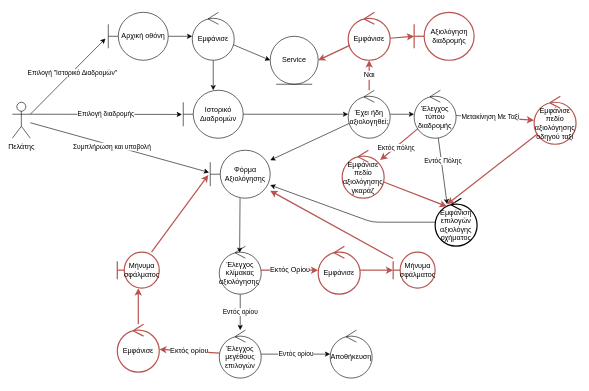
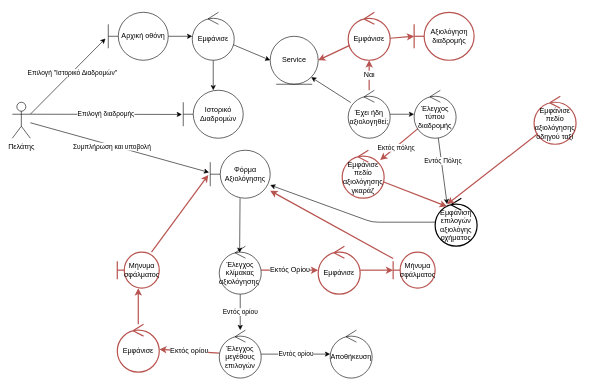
  <mxCell id="0" />
  <mxCell id="1" parent="0" />
  <mxCell id="2" value="" style="edgeStyle=none;html=1;entryX=-0.047;entryY=0.547;entryDx=0;entryDy=0;entryPerimeter=0;exitX=1;exitY=0.333;exitDx=0;exitDy=0;exitPerimeter=0;" parent="1" source="7" target="37" edge="1"><mxGeometry relative="1" as="geometry" /></mxCell>
  <mxCell id="3" value="Επιλογή &quot;Ιστορικό Διαδρομών&quot;" style="edgeLabel;html=1;align=center;verticalAlign=middle;resizable=0;points=[];" parent="2" vertex="1" connectable="0"><mxGeometry x="-0.355" y="-3" relative="1" as="geometry"><mxPoint x="27" y="-31" as="offset" /></mxGeometry></mxCell>
  <mxCell id="4" style="edgeStyle=none;html=1;entryX=-0.02;entryY=0.463;entryDx=0;entryDy=0;entryPerimeter=0;" parent="1" source="7" target="20" edge="1"><mxGeometry relative="1" as="geometry" /></mxCell>
  <mxCell id="5" value="Συμπλήρωση και υποβολή" style="edgeLabel;html=1;align=center;verticalAlign=middle;resizable=0;points=[];" parent="4" vertex="1" connectable="0"><mxGeometry x="-0.088" y="-2" relative="1" as="geometry"><mxPoint as="offset" /></mxGeometry></mxCell>
  <mxCell id="6" value="Επιλογή διαδρομής" style="edgeStyle=none;html=1;exitX=1;exitY=0.333;exitDx=0;exitDy=0;exitPerimeter=0;entryX=-0.022;entryY=0.504;entryDx=0;entryDy=0;entryPerimeter=0;" parent="1" source="7" target="16" edge="1"><mxGeometry relative="1" as="geometry" /></mxCell>
  <mxCell id="7" value="Πελάτης" style="shape=umlActor;verticalLabelPosition=bottom;verticalAlign=top;html=1;" parent="1" vertex="1"><mxGeometry x="20" y="170" width="30" height="60" as="geometry" /></mxCell>
  <mxCell id="8" value="" style="edgeStyle=none;html=1;entryX=0.286;entryY=0.125;entryDx=0;entryDy=0;entryPerimeter=0;" parent="1" source="14" target="18" edge="1"><mxGeometry relative="1" as="geometry"><mxPoint x="1095" y="240" as="targetPoint" /></mxGeometry></mxCell>
  <mxCell id="9" value="Εντός Πόλης" style="edgeLabel;html=1;align=center;verticalAlign=middle;resizable=0;points=[];" parent="8" vertex="1" connectable="0"><mxGeometry x="-0.301" y="2" relative="1" as="geometry"><mxPoint as="offset" /></mxGeometry></mxCell>
  <mxCell id="10" style="edgeStyle=none;html=1;fontSize=12;fillColor=none;strokeColor=#b85450;strokeWidth=2;" parent="1" source="14" target="29" edge="1"><mxGeometry relative="1" as="geometry" /></mxCell>
  <mxCell id="11" value="Εκτός πόλης" style="edgeLabel;html=1;align=center;verticalAlign=middle;resizable=0;points=[];" parent="10" vertex="1" connectable="0"><mxGeometry x="0.177" y="1" relative="1" as="geometry"><mxPoint as="offset" /></mxGeometry></mxCell>
- <mxCell id="12" style="edgeStyle=none;html=1;entryX=0;entryY=0.5;entryDx=0;entryDy=0;entryPerimeter=0;fontSize=12;fillColor=none;strokeColor=#b85450;strokeWidth=2;" parent="1" source="14" target="31" edge="1"><mxGeometry relative="1" as="geometry" /></mxCell>
- <mxCell id="13" value="Μετακίνηση Με Ταξί" style="edgeLabel;html=1;align=center;verticalAlign=middle;resizable=0;points=[];" parent="12" vertex="1" connectable="0"><mxGeometry x="-0.3" relative="1" as="geometry"><mxPoint x="11" as="offset" /></mxGeometry></mxCell>
  <mxCell id="14" value="Έλεγχος τύπου διαδρομής" style="ellipse;shape=umlControl;whiteSpace=wrap;html=1;" parent="1" vertex="1"><mxGeometry x="690" y="150" width="70" height="80" as="geometry" /></mxCell>
- <mxCell id="15" value="" style="edgeStyle=none;html=1;" parent="1" source="16" target="44" edge="1"><mxGeometry relative="1" as="geometry" /></mxCell>
  <mxCell id="16" value="Ιστορικό Διαδρομών" style="shape=umlBoundary;whiteSpace=wrap;html=1;" parent="1" vertex="1"><mxGeometry x="305" y="150" width="100" height="80" as="geometry" /></mxCell>
  <mxCell id="17" value="" style="edgeStyle=none;html=1;" parent="1" source="18" target="20" edge="1"><mxGeometry relative="1" as="geometry"><Array as="points"><mxPoint x="620" y="370" /></Array></mxGeometry></mxCell>
  <mxCell id="18" value="Εμφάνιση επιλογών αξιολόγης οχήματος" style="ellipse;shape=umlControl;whiteSpace=wrap;html=1;fillColor=default;strokeColor=default;strokeWidth=2;" parent="1" vertex="1"><mxGeometry x="725" y="330" width="70" height="80" as="geometry" /></mxCell>
  <mxCell id="19" style="edgeStyle=none;html=1;entryX=0.486;entryY=0.138;entryDx=0;entryDy=0;entryPerimeter=0;" parent="1" source="20" target="23" edge="1"><mxGeometry relative="1" as="geometry" /></mxCell>
  <mxCell id="20" value="Φόρμα Αξιολόγησης" style="shape=umlBoundary;whiteSpace=wrap;html=1;" parent="1" vertex="1"><mxGeometry x="350" y="250" width="100" height="80" as="geometry" /></mxCell>
  <mxCell id="21" value="Εντός ορίου" style="edgeStyle=none;html=1;" parent="1" source="23" target="26" edge="1"><mxGeometry relative="1" as="geometry" /></mxCell>
  <mxCell id="22" value="Εκτός Ορίου" style="edgeStyle=none;html=1;fontSize=12;fillColor=none;strokeColor=#b85450;strokeWidth=2;" parent="1" source="23" target="33" edge="1"><mxGeometry relative="1" as="geometry" /></mxCell>
  <mxCell id="23" value="Έλεγχος κλίμακας αξιολόγησης&amp;nbsp;" style="ellipse;shape=umlControl;whiteSpace=wrap;html=1;" parent="1" vertex="1"><mxGeometry x="365" y="410" width="70" height="80" as="geometry" /></mxCell>
  <mxCell id="24" value="Εντός ορίου" style="edgeStyle=none;html=1;" parent="1" source="26" target="27" edge="1"><mxGeometry relative="1" as="geometry" /></mxCell>
  <mxCell id="25" value="Εκτός ορίου" style="edgeStyle=none;html=1;fontSize=12;fillColor=none;strokeColor=#b85450;strokeWidth=2;" parent="1" source="26" target="35" edge="1"><mxGeometry relative="1" as="geometry" /></mxCell>
  <mxCell id="26" value="Έλεγχος μεγέθους επιλογών" style="ellipse;shape=umlControl;whiteSpace=wrap;html=1;" parent="1" vertex="1"><mxGeometry x="365" y="550" width="70" height="80" as="geometry" /></mxCell>
  <mxCell id="27" value="Αποθήκευση" style="ellipse;shape=umlControl;whiteSpace=wrap;html=1;" parent="1" vertex="1"><mxGeometry x="550" y="550" width="70" height="80" as="geometry" /></mxCell>
  <mxCell id="28" style="edgeStyle=none;html=1;entryX=0.278;entryY=0.17;entryDx=0;entryDy=0;entryPerimeter=0;fontSize=12;fillColor=none;strokeColor=#b85450;strokeWidth=2;" parent="1" source="29" target="18" edge="1"><mxGeometry relative="1" as="geometry"><mxPoint x="950" y="340" as="targetPoint" /></mxGeometry></mxCell>
  <mxCell id="29" value="Εμφάνισε πεδίο αξιολόγησης γκαράζ" style="ellipse;shape=umlControl;whiteSpace=wrap;html=1;strokeColor=#b85450;fillColor=none;strokeWidth=2;" parent="1" vertex="1"><mxGeometry x="570" y="250" width="70" height="80" as="geometry" /></mxCell>
  <mxCell id="30" style="edgeStyle=none;html=1;entryX=0.286;entryY=0.125;entryDx=0;entryDy=0;entryPerimeter=0;fontSize=12;fillColor=none;strokeColor=#b85450;strokeWidth=2;" parent="1" source="31" target="18" edge="1"><mxGeometry relative="1" as="geometry" /></mxCell>
  <mxCell id="31" value="Εμφάνισε πεδίο αξιολόγησης οδηγού ταξί" style="ellipse;shape=umlControl;whiteSpace=wrap;html=1;strokeColor=#b85450;fillColor=none;strokeWidth=2;" parent="1" vertex="1"><mxGeometry x="890" y="160" width="70" height="80" as="geometry" /></mxCell>
  <mxCell id="32" value="" style="edgeStyle=none;html=1;fontSize=12;fillColor=none;strokeColor=#b85450;strokeWidth=2;" parent="1" source="33" target="51" edge="1"><mxGeometry relative="1" as="geometry" /></mxCell>
  <mxCell id="33" value="Εμφάνισε" style="ellipse;shape=umlControl;whiteSpace=wrap;html=1;strokeColor=#b85450;fillColor=none;strokeWidth=2;" parent="1" vertex="1"><mxGeometry x="530" y="410" width="70" height="80" as="geometry" /></mxCell>
  <mxCell id="34" value="" style="edgeStyle=none;html=1;fontSize=12;fillColor=none;strokeColor=#b85450;strokeWidth=2;" parent="1" source="35" target="53" edge="1"><mxGeometry relative="1" as="geometry" /></mxCell>
  <mxCell id="35" value="Εμφάνισε" style="ellipse;shape=umlControl;whiteSpace=wrap;html=1;strokeColor=#b85450;fillColor=none;strokeWidth=2;" parent="1" vertex="1"><mxGeometry x="195" y="540" width="70" height="80" as="geometry" /></mxCell>
  <mxCell id="36" value="" style="edgeStyle=none;html=1;" parent="1" source="37" target="40" edge="1"><mxGeometry relative="1" as="geometry" /></mxCell>
  <mxCell id="37" value="Αρχική οθόνη" style="shape=umlBoundary;whiteSpace=wrap;html=1;" parent="1" vertex="1"><mxGeometry x="180" y="20" width="100" height="80" as="geometry" /></mxCell>
  <mxCell id="38" value="" style="edgeStyle=none;html=1;" parent="1" source="40" target="16" edge="1"><mxGeometry relative="1" as="geometry" /></mxCell>
  <mxCell id="39" style="edgeStyle=none;html=1;entryX=0;entryY=0.5;entryDx=0;entryDy=0;" parent="1" source="40" target="48" edge="1"><mxGeometry relative="1" as="geometry" /></mxCell>
  <mxCell id="40" value="Εμφάνισε" style="ellipse;shape=umlControl;whiteSpace=wrap;html=1;" parent="1" vertex="1"><mxGeometry x="320" y="20" width="70" height="80" as="geometry" /></mxCell>
  <mxCell id="41" value="Ναι" style="edgeStyle=none;html=1;fontSize=12;fillColor=none;strokeColor=#b85450;strokeWidth=2;" parent="1" source="44" target="47" edge="1"><mxGeometry relative="1" as="geometry" /></mxCell>
- <mxCell id="42" style="edgeStyle=none;html=1;" parent="1" source="44" target="20" edge="1"><mxGeometry relative="1" as="geometry" /></mxCell>
+ <mxCell id="42" style="edgeStyle=none;html=1;entryX=1;entryY=1;entryDx=0;entryDy=0;" parent="1" source="44" target="48" edge="1"><mxGeometry relative="1" as="geometry" /></mxCell>
  <mxCell id="43" value="" style="edgeStyle=none;html=1;" parent="1" source="44" target="14" edge="1"><mxGeometry relative="1" as="geometry" /></mxCell>
  <mxCell id="44" value="Έχει ήδη αξιολογηθεί;" style="ellipse;shape=umlControl;whiteSpace=wrap;html=1;" parent="1" vertex="1"><mxGeometry x="580" y="150" width="70" height="80" as="geometry" /></mxCell>
  <mxCell id="45" style="edgeStyle=none;html=1;entryX=1;entryY=0.5;entryDx=0;entryDy=0;fontSize=12;fillColor=none;strokeColor=#b85450;strokeWidth=2;" parent="1" source="47" target="48" edge="1"><mxGeometry relative="1" as="geometry" /></mxCell>
  <mxCell id="46" value="" style="edgeStyle=none;html=1;fontSize=12;fillColor=none;strokeColor=#b85450;strokeWidth=2;" parent="1" source="47" target="49" edge="1"><mxGeometry relative="1" as="geometry" /></mxCell>
  <mxCell id="47" value="Εμφάνισε" style="ellipse;shape=umlControl;whiteSpace=wrap;html=1;fillColor=none;strokeColor=#b85450;strokeWidth=2;" parent="1" vertex="1"><mxGeometry x="580" y="20" width="70" height="80" as="geometry" /></mxCell>
  <mxCell id="48" value="Service" style="ellipse;shape=umlEntity;whiteSpace=wrap;html=1;" parent="1" vertex="1"><mxGeometry x="450" y="60" width="80" height="80" as="geometry" /></mxCell>
  <mxCell id="49" value="Aξιολόγηση διαδρομής" style="shape=umlBoundary;whiteSpace=wrap;html=1;fillColor=none;strokeColor=#b85450;strokeWidth=2;" parent="1" vertex="1"><mxGeometry x="690" y="20" width="100" height="80" as="geometry" /></mxCell>
  <mxCell id="50" style="edgeStyle=none;html=1;fontSize=12;fillColor=none;strokeColor=#b85450;strokeWidth=2;" parent="1" source="51" target="20" edge="1"><mxGeometry relative="1" as="geometry" /></mxCell>
  <mxCell id="51" value="Μήνυμα σφάλματος" style="shape=umlBoundary;whiteSpace=wrap;html=1;fillColor=none;strokeColor=#b85450;strokeWidth=2;" parent="1" vertex="1"><mxGeometry x="655" y="420" width="70" height="60" as="geometry" /></mxCell>
  <mxCell id="52" style="edgeStyle=none;html=1;fontSize=12;fillColor=none;strokeColor=#b85450;strokeWidth=2;entryX=-0.032;entryY=0.515;entryDx=0;entryDy=0;entryPerimeter=0;" parent="1" source="53" target="20" edge="1"><mxGeometry relative="1" as="geometry" /></mxCell>
  <mxCell id="53" value="Μήνυμα σφάλματος" style="shape=umlBoundary;whiteSpace=wrap;html=1;fillColor=none;strokeColor=#b85450;strokeWidth=2;" parent="1" vertex="1"><mxGeometry x="195" y="420" width="70" height="60" as="geometry" /></mxCell>
